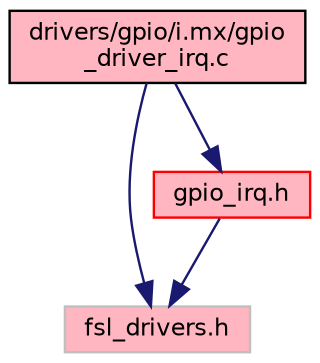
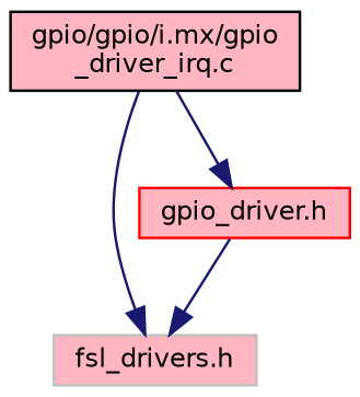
  digraph {
    node [fillcolor=lightpink fontname=Helvetica fontsize=10 shape=record style=filled]
    edge [color=midnightblue fontname=Helvetica fontsize=10 labelfontname=Helvetica labelfontsize=10 style=solid]
-   n1 [color=black fontcolor=black height=0.2 label="drivers/gpio/i.mx/gpio\l_driver_irq.c" width=0.4]
+   n1 [color=black fontcolor=black height=0.2 label="gpio/gpio/i.mx/gpio\l_driver_irq.c" width=0.4]
    n2 [color=grey75 height=0.2 label="fsl_drivers.h" width=0.4]
-   n3 [color=red height=0.2 label="gpio_irq.h" width=0.4]
+   n3 [color=red height=0.2 label="gpio_driver.h" width=0.4]
    n1 -> n2
    n1 -> n3
    n3 -> n2
  }
